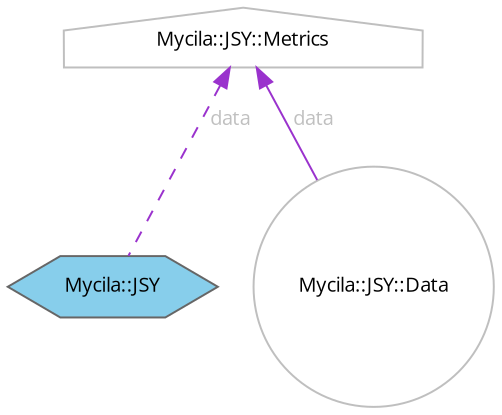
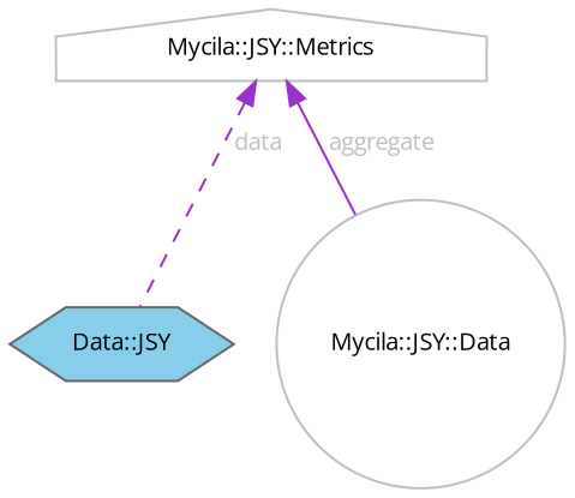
  digraph {
    fontname="Open Sans"
    node [color=grey75 fillcolor=white fontname="Open Sans" fontsize=10 style=filled]
    edge [color=darkorchid3 dir=back fontcolor=grey fontname="Open Sans" fontsize=10 labelfontname=Helvetica labelfontsize=10]
-   n1 [color=gray40 fillcolor=skyblue fontcolor=black height=0.2 label="Mycila::JSY" shape=hexagon width=0.4]
+   n1 [color=gray40 fillcolor=skyblue fontcolor=black height=0.2 label="Data::JSY" shape=hexagon width=0.4]
    n2 [height=0.2 label="Mycila::JSY::Data" shape=circle width=0.4]
    n3 [height=0.2 label="Mycila::JSY::Metrics" shape=house width=0.4]
    n3 -> n1 [label=" data" style=dashed]
-   n3 -> n2 [label=" data" style=solid]
+   n3 -> n2 [label=" aggregate" style=solid]
  }
